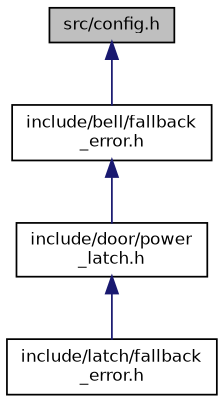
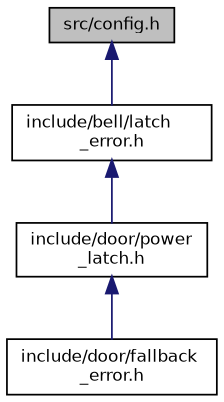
  digraph {
    node [color=black fillcolor=white fontname=Helvetica fontsize=10 shape=record style=filled]
    edge [color=midnightblue dir=back fontname=Helvetica fontsize=10 labelfontname=Helvetica labelfontsize=10 style=solid]
    n1 [fillcolor=grey75 fontcolor=black height=0.2 label="src/config.h" width=0.4]
-   n2 [height=0.2 label="include/bell/fallback\l_error.h" width=0.4]
+   n2 [height=0.2 label="include/bell/latch\l_error.h" width=0.4]
    n3 [height=0.2 label="include/door/power\l_latch.h" width=0.4]
-   n4 [height=0.2 label="include/latch/fallback\l_error.h" width=0.4]
+   n4 [height=0.2 label="include/door/fallback\l_error.h" width=0.4]
    n1 -> n2
    n2 -> n3
    n3 -> n4
  }
